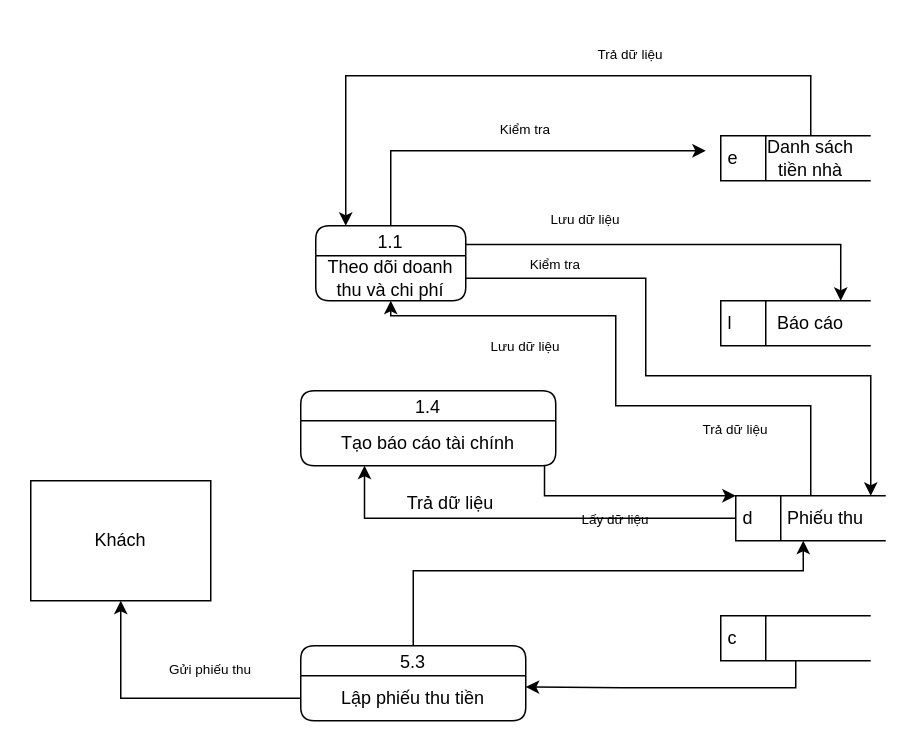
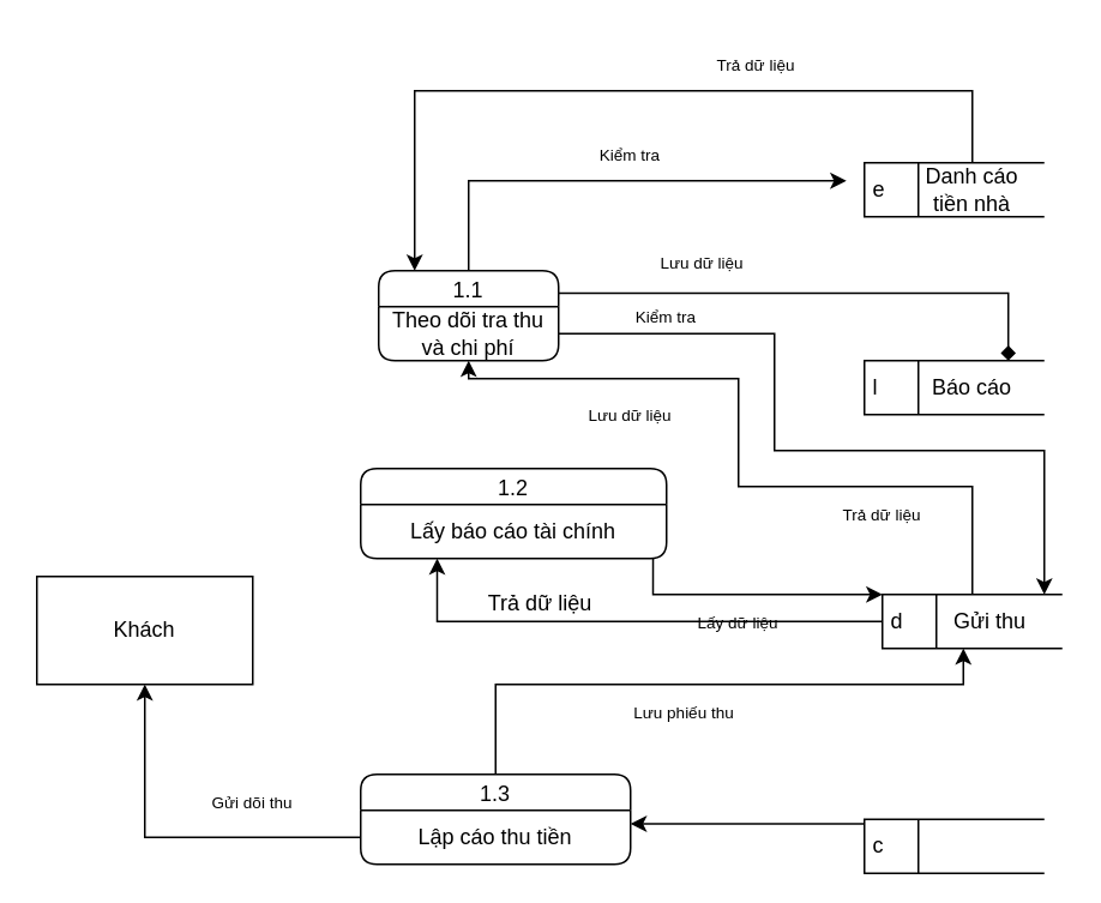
  <mxCell id="0" />
  <mxCell id="1" parent="0" />
- <mxCell id="2" value="Khách" style="rounded=0;whiteSpace=wrap;html=1;" parent="1" vertex="1"><mxGeometry x="20" y="320" width="120" height="80" as="geometry" /></mxCell>
- <mxCell id="3" value="1.4" style="swimlane;fontStyle=0;childLayout=stackLayout;horizontal=1;startSize=20;fillColor=#ffffff;horizontalStack=0;resizeParent=1;resizeParentMax=0;resizeLast=0;collapsible=0;marginBottom=0;swimlaneFillColor=#ffffff;rounded=1;" parent="1" vertex="1"><mxGeometry x="200" y="260" width="170" height="50" as="geometry" /></mxCell>
- <mxCell id="4" value="Tạo báo cáo tài chính" style="text;html=1;align=center;verticalAlign=middle;whiteSpace=wrap;rounded=0;" parent="3" vertex="1"><mxGeometry y="20" width="170" height="30" as="geometry" /></mxCell>
- <mxCell id="5" style="edgeStyle=orthogonalEdgeStyle;rounded=0;orthogonalLoop=1;jettySize=auto;html=1;exitX=1;exitY=0.25;exitDx=0;exitDy=0;entryX=0.833;entryY=0;entryDx=0;entryDy=0;entryPerimeter=0;" parent="1" source="7" target="28" edge="1"><mxGeometry relative="1" as="geometry"><mxPoint x="560" y="175" as="targetPoint" /><Array as="points"><mxPoint x="560" y="163" /></Array></mxGeometry></mxCell>
+ <mxCell id="2" value="Khách" style="rounded=0;whiteSpace=wrap;html=1;" parent="1" vertex="1"><mxGeometry x="20" y="320" width="120" height="60" as="geometry" /></mxCell>
+ <mxCell id="3" value="1.2" style="swimlane;fontStyle=0;childLayout=stackLayout;horizontal=1;startSize=20;fillColor=#ffffff;horizontalStack=0;resizeParent=1;resizeParentMax=0;resizeLast=0;collapsible=0;marginBottom=0;swimlaneFillColor=#ffffff;rounded=1;" parent="1" vertex="1"><mxGeometry x="200" y="260" width="170" height="50" as="geometry" /></mxCell>
+ <mxCell id="4" value="Lấy báo cáo tài chính" style="text;html=1;align=center;verticalAlign=middle;whiteSpace=wrap;rounded=0;" parent="3" vertex="1"><mxGeometry y="20" width="170" height="30" as="geometry" /></mxCell>
+ <mxCell id="5" style="edgeStyle=orthogonalEdgeStyle;rounded=0;orthogonalLoop=1;jettySize=auto;html=1;exitX=1;exitY=0.25;exitDx=0;exitDy=0;entryX=0.833;entryY=0;entryDx=0;entryDy=0;entryPerimeter=0;endArrow=diamond;" parent="1" source="7" target="28" edge="1"><mxGeometry relative="1" as="geometry"><mxPoint x="560" y="175" as="targetPoint" /><Array as="points"><mxPoint x="560" y="163" /></Array></mxGeometry></mxCell>
  <mxCell id="6" style="edgeStyle=orthogonalEdgeStyle;rounded=0;orthogonalLoop=1;jettySize=auto;html=1;exitX=0.5;exitY=0;exitDx=0;exitDy=0;" parent="1" source="7" edge="1"><mxGeometry relative="1" as="geometry"><mxPoint x="470" y="100" as="targetPoint" /><Array as="points"><mxPoint x="260" y="100" /></Array></mxGeometry></mxCell>
  <mxCell id="7" value="1.1" style="swimlane;fontStyle=0;childLayout=stackLayout;horizontal=1;startSize=20;fillColor=#ffffff;horizontalStack=0;resizeParent=1;resizeParentMax=0;resizeLast=0;collapsible=0;marginBottom=0;swimlaneFillColor=#ffffff;rounded=1;" parent="1" vertex="1"><mxGeometry x="210" y="150" width="100" height="50" as="geometry" /></mxCell>
- <mxCell id="8" value="Theo dõi doanh thu và chi phí" style="text;html=1;align=center;verticalAlign=middle;whiteSpace=wrap;rounded=0;" parent="7" vertex="1"><mxGeometry y="20" width="100" height="30" as="geometry" /></mxCell>
+ <mxCell id="8" value="Theo dõi tra thu và chi phí" style="text;html=1;align=center;verticalAlign=middle;whiteSpace=wrap;rounded=0;" parent="7" vertex="1"><mxGeometry y="20" width="100" height="30" as="geometry" /></mxCell>
  <mxCell id="9" style="edgeStyle=orthogonalEdgeStyle;rounded=0;orthogonalLoop=1;jettySize=auto;html=1;entryX=0.25;entryY=1;entryDx=0;entryDy=0;" parent="1" source="10" target="18" edge="1"><mxGeometry relative="1" as="geometry"><mxPoint x="470" y="369" as="targetPoint" /><Array as="points"><mxPoint x="275" y="380" /><mxPoint x="535" y="380" /></Array></mxGeometry></mxCell>
- <mxCell id="10" value="5.3" style="swimlane;fontStyle=0;childLayout=stackLayout;horizontal=1;startSize=20;fillColor=#ffffff;horizontalStack=0;resizeParent=1;resizeParentMax=0;resizeLast=0;collapsible=0;marginBottom=0;swimlaneFillColor=#ffffff;rounded=1;" parent="1" vertex="1"><mxGeometry x="200" y="430" width="150" height="50" as="geometry" /></mxCell>
- <mxCell id="11" value="Lập phiếu thu tiền" style="text;html=1;align=center;verticalAlign=middle;whiteSpace=wrap;rounded=0;" parent="10" vertex="1"><mxGeometry y="20" width="150" height="30" as="geometry" /></mxCell>
+ <mxCell id="10" value="1.3" style="swimlane;fontStyle=0;childLayout=stackLayout;horizontal=1;startSize=20;fillColor=#ffffff;horizontalStack=0;resizeParent=1;resizeParentMax=0;resizeLast=0;collapsible=0;marginBottom=0;swimlaneFillColor=#ffffff;rounded=1;" parent="1" vertex="1"><mxGeometry x="200" y="430" width="150" height="50" as="geometry" /></mxCell>
+ <mxCell id="11" value="Lập cáo thu tiền" style="text;html=1;align=center;verticalAlign=middle;whiteSpace=wrap;rounded=0;" parent="10" vertex="1"><mxGeometry y="20" width="150" height="30" as="geometry" /></mxCell>
  <mxCell id="12" value="e" style="html=1;dashed=0;whiteSpace=wrap;shape=mxgraph.dfd.dataStoreID;align=left;spacingLeft=3;points=[[0,0],[0.5,0],[1,0],[0,0.5],[1,0.5],[0,1],[0.5,1],[1,1]];" parent="1" vertex="1"><mxGeometry x="480" y="90" width="100" height="30" as="geometry" /></mxCell>
  <mxCell id="13" style="edgeStyle=orthogonalEdgeStyle;rounded=0;orthogonalLoop=1;jettySize=auto;html=1;entryX=0.25;entryY=1;entryDx=0;entryDy=0;" parent="1" source="15" target="4" edge="1"><mxGeometry relative="1" as="geometry"><mxPoint x="240" y="345" as="targetPoint" /></mxGeometry></mxCell>
  <mxCell id="14" style="edgeStyle=orthogonalEdgeStyle;rounded=0;orthogonalLoop=1;jettySize=auto;html=1;entryX=0.5;entryY=1;entryDx=0;entryDy=0;" edge="1" parent="1" source="15" target="8"><mxGeometry relative="1" as="geometry"><Array as="points"><mxPoint x="540" y="270" /><mxPoint x="410" y="270" /><mxPoint x="410" y="210" /><mxPoint x="260" y="210" /></Array></mxGeometry></mxCell>
  <mxCell id="15" value="d" style="html=1;dashed=0;whiteSpace=wrap;shape=mxgraph.dfd.dataStoreID;align=left;spacingLeft=3;points=[[0,0],[0.5,0],[1,0],[0,0.5],[1,0.5],[0,1],[0.5,1],[1,1]];" parent="1" vertex="1"><mxGeometry x="490" y="330" width="100" height="30" as="geometry" /></mxCell>
  <mxCell id="16" style="edgeStyle=orthogonalEdgeStyle;rounded=0;orthogonalLoop=1;jettySize=auto;html=1;entryX=1;entryY=0.25;entryDx=0;entryDy=0;" edge="1" parent="1" source="17" target="11"><mxGeometry relative="1" as="geometry"><Array as="points"><mxPoint x="530" y="458" /><mxPoint x="415" y="458" /></Array></mxGeometry></mxCell>
- <mxCell id="17" value="c" style="html=1;dashed=0;whiteSpace=wrap;shape=mxgraph.dfd.dataStoreID;align=left;spacingLeft=3;points=[[0,0],[0.5,0],[1,0],[0,0.5],[1,0.5],[0,1],[0.5,1],[1,1]];" parent="1" vertex="1"><mxGeometry x="480" y="410" width="100" height="30" as="geometry" /></mxCell>
- <mxCell id="18" value="Phiếu thu" style="text;html=1;align=center;verticalAlign=middle;whiteSpace=wrap;rounded=0;" parent="1" vertex="1"><mxGeometry x="520" y="330" width="60" height="30" as="geometry" /></mxCell>
+ <mxCell id="17" value="c" style="html=1;dashed=0;whiteSpace=wrap;shape=mxgraph.dfd.dataStoreID;align=left;spacingLeft=3;points=[[0,0],[0.5,0],[1,0],[0,0.5],[1,0.5],[0,1],[0.5,1],[1,1]];" parent="1" vertex="1"><mxGeometry x="480" y="455" width="100" height="30" as="geometry" /></mxCell>
+ <mxCell id="18" value="Gửi thu" style="text;html=1;align=center;verticalAlign=middle;whiteSpace=wrap;rounded=0;" parent="1" vertex="1"><mxGeometry x="520" y="330" width="60" height="30" as="geometry" /></mxCell>
  <mxCell id="19" style="edgeStyle=orthogonalEdgeStyle;rounded=0;orthogonalLoop=1;jettySize=auto;html=1;entryX=0.2;entryY=0;entryDx=0;entryDy=0;entryPerimeter=0;" parent="1" source="20" target="7" edge="1"><mxGeometry relative="1" as="geometry"><mxPoint x="230" y="50" as="targetPoint" /><Array as="points"><mxPoint x="540" y="50" /><mxPoint x="230" y="50" /></Array></mxGeometry></mxCell>
- <mxCell id="20" value="Danh sách tiền nhà" style="text;html=1;align=center;verticalAlign=middle;whiteSpace=wrap;rounded=0;" parent="1" vertex="1"><mxGeometry x="510" y="90" width="60" height="30" as="geometry" /></mxCell>
- <mxCell id="21" value="&lt;font style=&quot;font-size: 9px;&quot;&gt;Gửi phiếu thu&lt;/font&gt;" style="text;html=1;align=center;verticalAlign=middle;whiteSpace=wrap;rounded=0;" parent="1" vertex="1"><mxGeometry x="100" y="430" width="80" height="30" as="geometry" /></mxCell>
+ <mxCell id="20" value="Danh cáo tiền nhà" style="text;html=1;align=center;verticalAlign=middle;whiteSpace=wrap;rounded=0;" parent="1" vertex="1"><mxGeometry x="510" y="90" width="60" height="30" as="geometry" /></mxCell>
+ <mxCell id="21" value="&lt;font style=&quot;font-size: 9px;&quot;&gt;Gửi dõi thu&lt;/font&gt;" style="text;html=1;align=center;verticalAlign=middle;whiteSpace=wrap;rounded=0;" parent="1" vertex="1"><mxGeometry x="100" y="430" width="80" height="30" as="geometry" /></mxCell>
+ <mxCell id="22" value="&lt;font style=&quot;font-size: 9px;&quot;&gt;Lưu phiếu thu&lt;/font&gt;" style="text;html=1;align=center;verticalAlign=middle;whiteSpace=wrap;rounded=0;" parent="1" vertex="1"><mxGeometry x="340" y="380" width="80" height="30" as="geometry" /></mxCell>
  <mxCell id="23" style="edgeStyle=orthogonalEdgeStyle;rounded=0;orthogonalLoop=1;jettySize=auto;html=1;entryX=0;entryY=0;entryDx=0;entryDy=0;exitX=0.956;exitY=1.004;exitDx=0;exitDy=0;exitPerimeter=0;" parent="1" source="4" target="15" edge="1"><mxGeometry relative="1" as="geometry"><mxPoint x="440" y="360" as="targetPoint" /><Array as="points"><mxPoint x="362" y="330" /></Array></mxGeometry></mxCell>
  <mxCell id="24" value="&lt;font style=&quot;font-size: 9px;&quot;&gt;Lấy dữ liệu&lt;/font&gt;" style="text;html=1;align=center;verticalAlign=middle;whiteSpace=wrap;rounded=0;" parent="1" vertex="1"><mxGeometry x="370" y="330" width="80" height="30" as="geometry" /></mxCell>
  <mxCell id="25" value="Trả dữ liệu" style="text;html=1;align=center;verticalAlign=middle;whiteSpace=wrap;rounded=0;" parent="1" vertex="1"><mxGeometry x="260" y="320" width="80" height="30" as="geometry" /></mxCell>
  <mxCell id="26" value="l" style="html=1;dashed=0;whiteSpace=wrap;shape=mxgraph.dfd.dataStoreID;align=left;spacingLeft=3;points=[[0,0],[0.5,0],[1,0],[0,0.5],[1,0.5],[0,1],[0.5,1],[1,1]];" parent="1" vertex="1"><mxGeometry x="480" y="200" width="100" height="30" as="geometry" /></mxCell>
  <mxCell id="27" value="&lt;font style=&quot;font-size: 9px;&quot;&gt;Lưu dữ liệu&lt;/font&gt;" style="text;html=1;align=center;verticalAlign=middle;whiteSpace=wrap;rounded=0;" parent="1" vertex="1"><mxGeometry x="310" y="220" width="80" height="20" as="geometry" /></mxCell>
  <mxCell id="28" value="Báo cáo" style="text;html=1;align=center;verticalAlign=middle;whiteSpace=wrap;rounded=0;" parent="1" vertex="1"><mxGeometry x="510" y="200" width="60" height="30" as="geometry" /></mxCell>
  <mxCell id="29" value="&lt;font style=&quot;font-size: 9px;&quot;&gt;Trả dữ liệu&lt;/font&gt;" style="text;html=1;align=center;verticalAlign=middle;whiteSpace=wrap;rounded=0;" parent="1" vertex="1"><mxGeometry x="450" y="270" width="80" height="30" as="geometry" /></mxCell>
  <mxCell id="30" style="edgeStyle=orthogonalEdgeStyle;rounded=0;orthogonalLoop=1;jettySize=auto;html=1;entryX=1;entryY=0;entryDx=0;entryDy=0;" parent="1" source="8" target="18" edge="1"><mxGeometry relative="1" as="geometry"><mxPoint x="460" y="270" as="targetPoint" /><Array as="points"><mxPoint x="430" y="185" /><mxPoint x="430" y="250" /><mxPoint x="580" y="250" /></Array></mxGeometry></mxCell>
  <mxCell id="31" value="&lt;font style=&quot;font-size: 9px;&quot;&gt;Kiểm tra&lt;/font&gt;" style="text;html=1;align=center;verticalAlign=middle;whiteSpace=wrap;rounded=0;" parent="1" vertex="1"><mxGeometry x="330" width="80" height="30" as="geometry" y="160" /></mxCell>
  <mxCell id="32" value="&lt;font style=&quot;font-size: 9px;&quot;&gt;Lưu dữ liệu&lt;/font&gt;" style="text;html=1;align=center;verticalAlign=middle;whiteSpace=wrap;rounded=0;" parent="1" vertex="1"><mxGeometry x="350" y="130" width="80" height="30" as="geometry" /></mxCell>
  <mxCell id="33" value="&lt;font style=&quot;font-size: 9px;&quot;&gt;Kiểm tra&lt;/font&gt;" style="text;html=1;align=center;verticalAlign=middle;whiteSpace=wrap;rounded=0;" parent="1" vertex="1"><mxGeometry x="310" y="70" width="80" height="30" as="geometry" /></mxCell>
  <mxCell id="34" value="&lt;font style=&quot;font-size: 9px;&quot;&gt;Trả dữ liệu&lt;/font&gt;" style="text;html=1;align=center;verticalAlign=middle;whiteSpace=wrap;rounded=0;" parent="1" vertex="1"><mxGeometry x="380" y="20" width="80" height="30" as="geometry" /></mxCell>
  <mxCell id="35" style="edgeStyle=orthogonalEdgeStyle;rounded=0;orthogonalLoop=1;jettySize=auto;html=1;entryX=0.5;entryY=1;entryDx=0;entryDy=0;" edge="1" parent="1" source="11" target="2"><mxGeometry relative="1" as="geometry" /></mxCell>
